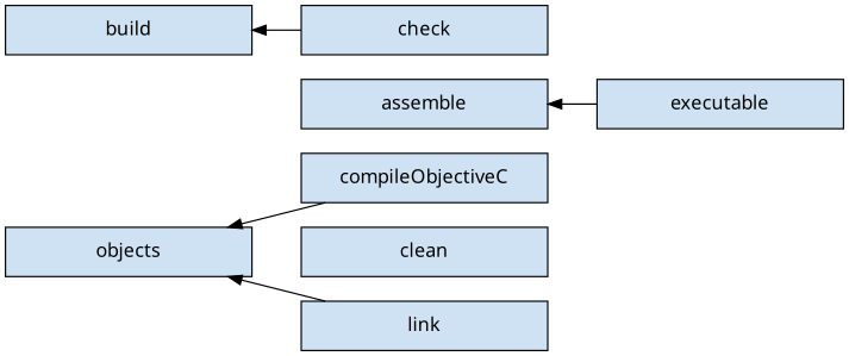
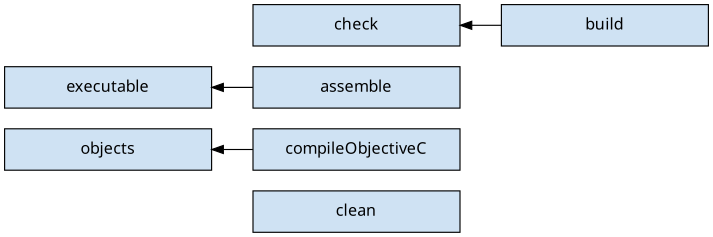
  digraph {
    fontname=Sans
    rankdir=LR
    node [fillcolor="#cfe2f3" fixedsize=true fontname=Sans shape=rectangle style=filled]
    edge [fontname=Sans dir=back]
    n1 [height=0.5 label=compileObjectiveC width=2.5]
    clean [height=0.5 width=2.5]
    assemble [height=0.5 width=2.5]
    check [height=0.5 width=2.5]
    build [height=0.5 width=2.5]
    objects [height=0.5 width=2.5]
-   link [height=0.5 width=2.5]
    executable [height=0.5 width=2.5]
    subgraph sub_1 {
      rank=same
      n1
      clean
    }
    subgraph sub_2 {
      rank=same
      assemble
      check
    }
    n1 -> clean [style=invis dir=""]
    check -> assemble [style=invis dir=""]
-   build -> check
+   check -> build
    objects -> n1
-   objects -> link
-   assemble -> executable
+   executable -> assemble
  }
